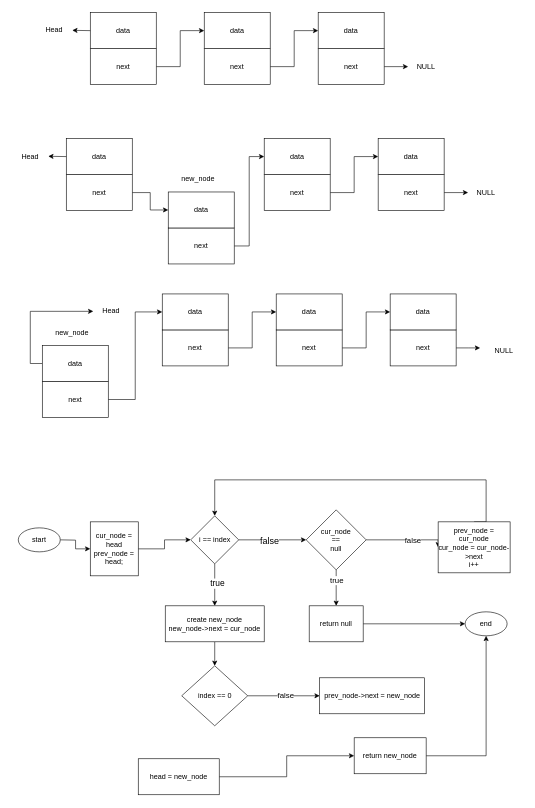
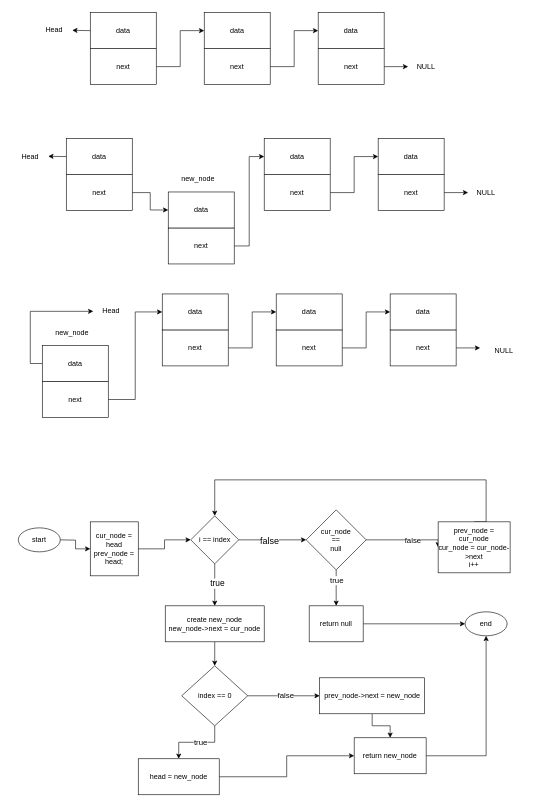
  <mxCell id="0" />
  <mxCell id="1" parent="0" />
  <mxCell id="2" style="edgeStyle=orthogonalEdgeStyle;rounded=0;orthogonalLoop=1;jettySize=auto;html=1;exitX=1;exitY=0.5;exitDx=0;exitDy=0;entryX=0;entryY=0.5;entryDx=0;entryDy=0;" edge="1" parent="1" source="3" target="16"><mxGeometry relative="1" as="geometry" /></mxCell>
  <mxCell id="3" value="next" style="rounded=0;whiteSpace=wrap;html=1;" vertex="1" parent="1"><mxGeometry x="110" y="290" width="110" height="60" as="geometry" /></mxCell>
  <mxCell id="4" value="data" style="rounded=0;whiteSpace=wrap;html=1;" vertex="1" parent="1"><mxGeometry x="110" y="230" width="110" height="60" as="geometry" /></mxCell>
  <mxCell id="5" style="edgeStyle=orthogonalEdgeStyle;rounded=0;orthogonalLoop=1;jettySize=auto;html=1;exitX=1;exitY=0.5;exitDx=0;exitDy=0;entryX=0;entryY=0.5;entryDx=0;entryDy=0;" edge="1" parent="1" source="6" target="10"><mxGeometry relative="1" as="geometry" /></mxCell>
  <mxCell id="6" value="next" style="rounded=0;whiteSpace=wrap;html=1;" vertex="1" parent="1"><mxGeometry x="440" y="290" width="110" height="60" as="geometry" /></mxCell>
  <mxCell id="7" value="data" style="rounded=0;whiteSpace=wrap;html=1;" vertex="1" parent="1"><mxGeometry x="440" y="230" width="110" height="60" as="geometry" /></mxCell>
  <mxCell id="8" style="edgeStyle=orthogonalEdgeStyle;rounded=0;orthogonalLoop=1;jettySize=auto;html=1;exitX=1;exitY=0.5;exitDx=0;exitDy=0;" edge="1" parent="1" source="9" target="11"><mxGeometry relative="1" as="geometry"><mxPoint x="810" y="320" as="targetPoint" /></mxGeometry></mxCell>
  <mxCell id="9" value="next" style="rounded=0;whiteSpace=wrap;html=1;" vertex="1" parent="1"><mxGeometry x="630" y="290" width="110" height="60" as="geometry" /></mxCell>
  <mxCell id="10" value="data" style="rounded=0;whiteSpace=wrap;html=1;" vertex="1" parent="1"><mxGeometry x="630" y="230" width="110" height="60" as="geometry" /></mxCell>
  <mxCell id="11" value="NULL" style="text;html=1;strokeColor=none;fillColor=none;align=center;verticalAlign=middle;whiteSpace=wrap;rounded=0;" vertex="1" parent="1"><mxGeometry x="780" y="305" width="60" height="30" as="geometry" /></mxCell>
  <mxCell id="12" value="" style="endArrow=classic;html=1;rounded=0;exitX=0;exitY=0.5;exitDx=0;exitDy=0;" edge="1" parent="1" source="4"><mxGeometry width="50" height="50" relative="1" as="geometry"><mxPoint x="350" y="379" as="sourcePoint" /><mxPoint x="80" y="259.5" as="targetPoint" /></mxGeometry></mxCell>
  <mxCell id="13" value="Head" style="text;html=1;strokeColor=none;fillColor=none;align=center;verticalAlign=middle;whiteSpace=wrap;rounded=0;" vertex="1" parent="1"><mxGeometry x="20" y="245" width="60" height="30" as="geometry" /></mxCell>
  <mxCell id="14" style="edgeStyle=orthogonalEdgeStyle;rounded=0;orthogonalLoop=1;jettySize=auto;html=1;exitX=1;exitY=0.5;exitDx=0;exitDy=0;entryX=0;entryY=0.5;entryDx=0;entryDy=0;" edge="1" parent="1" source="15" target="7"><mxGeometry relative="1" as="geometry" /></mxCell>
  <mxCell id="15" value="next" style="rounded=0;whiteSpace=wrap;html=1;" vertex="1" parent="1"><mxGeometry x="280" y="379" width="110" height="60" as="geometry" /></mxCell>
  <mxCell id="16" value="data" style="rounded=0;whiteSpace=wrap;html=1;" vertex="1" parent="1"><mxGeometry x="280" y="319" width="110" height="60" as="geometry" /></mxCell>
  <mxCell id="17" style="edgeStyle=orthogonalEdgeStyle;rounded=0;orthogonalLoop=1;jettySize=auto;html=1;exitX=1;exitY=0.5;exitDx=0;exitDy=0;entryX=0;entryY=0.5;entryDx=0;entryDy=0;" edge="1" parent="1" source="18" target="22"><mxGeometry relative="1" as="geometry" /></mxCell>
  <mxCell id="18" value="next" style="rounded=0;whiteSpace=wrap;html=1;" vertex="1" parent="1"><mxGeometry x="150" y="80" width="110" height="60" as="geometry" /></mxCell>
  <mxCell id="19" value="data" style="rounded=0;whiteSpace=wrap;html=1;" vertex="1" parent="1"><mxGeometry x="150" y="20" width="110" height="60" as="geometry" /></mxCell>
  <mxCell id="20" style="edgeStyle=orthogonalEdgeStyle;rounded=0;orthogonalLoop=1;jettySize=auto;html=1;exitX=1;exitY=0.5;exitDx=0;exitDy=0;entryX=0;entryY=0.5;entryDx=0;entryDy=0;" edge="1" parent="1" source="21" target="25"><mxGeometry relative="1" as="geometry" /></mxCell>
  <mxCell id="21" value="next" style="rounded=0;whiteSpace=wrap;html=1;" vertex="1" parent="1"><mxGeometry x="340" y="80" width="110" height="60" as="geometry" /></mxCell>
  <mxCell id="22" value="data" style="rounded=0;whiteSpace=wrap;html=1;" vertex="1" parent="1"><mxGeometry x="340" y="20" width="110" height="60" as="geometry" /></mxCell>
  <mxCell id="23" style="edgeStyle=orthogonalEdgeStyle;rounded=0;orthogonalLoop=1;jettySize=auto;html=1;exitX=1;exitY=0.5;exitDx=0;exitDy=0;" edge="1" parent="1" source="24" target="26"><mxGeometry relative="1" as="geometry"><mxPoint x="710" y="110" as="targetPoint" /></mxGeometry></mxCell>
  <mxCell id="24" value="next" style="rounded=0;whiteSpace=wrap;html=1;" vertex="1" parent="1"><mxGeometry x="530" y="80" width="110" height="60" as="geometry" /></mxCell>
  <mxCell id="25" value="data" style="rounded=0;whiteSpace=wrap;html=1;" vertex="1" parent="1"><mxGeometry x="530" y="20" width="110" height="60" as="geometry" /></mxCell>
  <mxCell id="26" value="NULL" style="text;html=1;strokeColor=none;fillColor=none;align=center;verticalAlign=middle;whiteSpace=wrap;rounded=0;" vertex="1" parent="1"><mxGeometry x="680" y="95" width="60" height="30" as="geometry" /></mxCell>
  <mxCell id="27" value="" style="endArrow=classic;html=1;rounded=0;exitX=0;exitY=0.5;exitDx=0;exitDy=0;" edge="1" parent="1" source="19" target="28"><mxGeometry width="50" height="50" relative="1" as="geometry"><mxPoint x="390" y="169" as="sourcePoint" /><mxPoint x="90" y="49" as="targetPoint" /></mxGeometry></mxCell>
  <mxCell id="28" value="Head" style="text;html=1;strokeColor=none;fillColor=none;align=center;verticalAlign=middle;whiteSpace=wrap;rounded=0;" vertex="1" parent="1"><mxGeometry x="60" y="34" width="60" height="30" as="geometry" /></mxCell>
  <mxCell id="29" value="new_node" style="text;html=1;strokeColor=none;fillColor=none;align=center;verticalAlign=middle;whiteSpace=wrap;rounded=0;" vertex="1" parent="1"><mxGeometry x="300" y="283" width="60" height="30" as="geometry" /></mxCell>
  <mxCell id="30" style="edgeStyle=orthogonalEdgeStyle;rounded=0;orthogonalLoop=1;jettySize=auto;html=1;exitX=1;exitY=0.5;exitDx=0;exitDy=0;entryX=0;entryY=0.5;entryDx=0;entryDy=0;" edge="1" parent="1" source="31" target="35"><mxGeometry relative="1" as="geometry" /></mxCell>
  <mxCell id="31" value="next" style="rounded=0;whiteSpace=wrap;html=1;" vertex="1" parent="1"><mxGeometry x="270" y="549" width="110" height="60" as="geometry" /></mxCell>
  <mxCell id="32" value="data" style="rounded=0;whiteSpace=wrap;html=1;" vertex="1" parent="1"><mxGeometry x="270" y="489" width="110" height="60" as="geometry" /></mxCell>
  <mxCell id="33" style="edgeStyle=orthogonalEdgeStyle;rounded=0;orthogonalLoop=1;jettySize=auto;html=1;exitX=1;exitY=0.5;exitDx=0;exitDy=0;entryX=0;entryY=0.5;entryDx=0;entryDy=0;" edge="1" parent="1" source="34" target="38"><mxGeometry relative="1" as="geometry" /></mxCell>
  <mxCell id="34" value="next" style="rounded=0;whiteSpace=wrap;html=1;" vertex="1" parent="1"><mxGeometry x="460" y="549" width="110" height="60" as="geometry" /></mxCell>
  <mxCell id="35" value="data" style="rounded=0;whiteSpace=wrap;html=1;" vertex="1" parent="1"><mxGeometry x="460" y="489" width="110" height="60" as="geometry" /></mxCell>
  <mxCell id="36" style="edgeStyle=orthogonalEdgeStyle;rounded=0;orthogonalLoop=1;jettySize=auto;html=1;exitX=1;exitY=0.5;exitDx=0;exitDy=0;" edge="1" parent="1" source="37"><mxGeometry relative="1" as="geometry"><mxPoint x="800" y="579" as="targetPoint" /></mxGeometry></mxCell>
  <mxCell id="37" value="next" style="rounded=0;whiteSpace=wrap;html=1;" vertex="1" parent="1"><mxGeometry x="650" y="549" width="110" height="60" as="geometry" /></mxCell>
  <mxCell id="38" value="data" style="rounded=0;whiteSpace=wrap;html=1;" vertex="1" parent="1"><mxGeometry x="650" y="489" width="110" height="60" as="geometry" /></mxCell>
  <mxCell id="39" value="NULL" style="text;html=1;strokeColor=none;fillColor=none;align=center;verticalAlign=middle;whiteSpace=wrap;rounded=0;" vertex="1" parent="1"><mxGeometry x="810" y="569" width="60" height="30" as="geometry" /></mxCell>
  <mxCell id="40" value="Head" style="text;html=1;strokeColor=none;fillColor=none;align=center;verticalAlign=middle;whiteSpace=wrap;rounded=0;" vertex="1" parent="1"><mxGeometry x="155" y="503" width="60" height="30" as="geometry" /></mxCell>
  <mxCell id="41" style="edgeStyle=orthogonalEdgeStyle;rounded=0;orthogonalLoop=1;jettySize=auto;html=1;exitX=1;exitY=0.5;exitDx=0;exitDy=0;entryX=0;entryY=0.5;entryDx=0;entryDy=0;" edge="1" parent="1" source="42" target="32"><mxGeometry relative="1" as="geometry"><mxPoint x="260" y="664.571" as="targetPoint" /></mxGeometry></mxCell>
  <mxCell id="42" value="next" style="rounded=0;whiteSpace=wrap;html=1;" vertex="1" parent="1"><mxGeometry x="70" y="635" width="110" height="60" as="geometry" /></mxCell>
  <mxCell id="43" style="edgeStyle=orthogonalEdgeStyle;rounded=0;orthogonalLoop=1;jettySize=auto;html=1;exitX=0;exitY=0.5;exitDx=0;exitDy=0;entryX=0;entryY=0.5;entryDx=0;entryDy=0;" edge="1" parent="1" source="44" target="40"><mxGeometry relative="1" as="geometry" /></mxCell>
  <mxCell id="44" value="data" style="rounded=0;whiteSpace=wrap;html=1;" vertex="1" parent="1"><mxGeometry x="70" y="575" width="110" height="60" as="geometry" /></mxCell>
  <mxCell id="45" value="new_node" style="text;html=1;strokeColor=none;fillColor=none;align=center;verticalAlign=middle;whiteSpace=wrap;rounded=0;" vertex="1" parent="1"><mxGeometry x="90" y="539" width="60" height="30" as="geometry" /></mxCell>
  <mxCell id="46" style="edgeStyle=orthogonalEdgeStyle;rounded=0;orthogonalLoop=1;jettySize=auto;html=1;exitX=1;exitY=0.5;exitDx=0;exitDy=0;entryX=0;entryY=0.5;entryDx=0;entryDy=0;" edge="1" parent="1" target="49"><mxGeometry relative="1" as="geometry"><mxPoint x="100" y="899" as="sourcePoint" /></mxGeometry></mxCell>
  <mxCell id="47" value="start" style="ellipse;whiteSpace=wrap;html=1;" vertex="1" parent="1"><mxGeometry x="30" y="879" width="70" height="40" as="geometry" /></mxCell>
  <mxCell id="48" style="edgeStyle=orthogonalEdgeStyle;rounded=0;orthogonalLoop=1;jettySize=auto;html=1;exitX=1;exitY=0.5;exitDx=0;exitDy=0;entryX=0;entryY=0.5;entryDx=0;entryDy=0;" edge="1" parent="1" source="49" target="54"><mxGeometry relative="1" as="geometry" /></mxCell>
  <mxCell id="49" value="cur_node = head&lt;br&gt;prev_node = head;" style="rounded=0;whiteSpace=wrap;html=1;" vertex="1" parent="1"><mxGeometry x="150" y="869" width="80" height="90" as="geometry" /></mxCell>
  <mxCell id="50" style="edgeStyle=orthogonalEdgeStyle;rounded=0;orthogonalLoop=1;jettySize=auto;html=1;exitX=1;exitY=0.5;exitDx=0;exitDy=0;entryX=0;entryY=0.5;entryDx=0;entryDy=0;" edge="1" parent="1" source="54" target="63"><mxGeometry relative="1" as="geometry" /></mxCell>
  <mxCell id="51" value="&lt;font style=&quot;font-size: 15px;&quot;&gt;false&lt;/font&gt;" style="edgeLabel;html=1;align=center;verticalAlign=middle;resizable=0;points=[];" vertex="1" connectable="0" parent="50"><mxGeometry x="-0.113" relative="1" as="geometry"><mxPoint x="1" as="offset" /></mxGeometry></mxCell>
  <mxCell id="52" style="edgeStyle=orthogonalEdgeStyle;rounded=0;orthogonalLoop=1;jettySize=auto;html=1;exitX=0.5;exitY=1;exitDx=0;exitDy=0;entryX=0.5;entryY=0;entryDx=0;entryDy=0;" edge="1" parent="1" source="54" target="56"><mxGeometry relative="1" as="geometry" /></mxCell>
  <mxCell id="53" value="&lt;font style=&quot;font-size: 14px;&quot;&gt;true&lt;/font&gt;" style="edgeLabel;html=1;align=center;verticalAlign=middle;resizable=0;points=[];" vertex="1" connectable="0" parent="52"><mxGeometry x="-0.094" y="4" relative="1" as="geometry"><mxPoint as="offset" /></mxGeometry></mxCell>
  <mxCell id="54" value="i == index" style="rhombus;whiteSpace=wrap;html=1;" vertex="1" parent="1"><mxGeometry x="317.5" y="859" width="80" height="80" as="geometry" /></mxCell>
  <mxCell id="55" style="edgeStyle=orthogonalEdgeStyle;rounded=0;orthogonalLoop=1;jettySize=auto;html=1;exitX=0.5;exitY=1;exitDx=0;exitDy=0;entryX=0.5;entryY=0;entryDx=0;entryDy=0;" edge="1" parent="1" source="56" target="68"><mxGeometry relative="1" as="geometry" /></mxCell>
  <mxCell id="56" value="create new_node&lt;br&gt;new_node-&amp;gt;next = cur_node" style="rounded=0;whiteSpace=wrap;html=1;" vertex="1" parent="1"><mxGeometry x="275" y="1009" width="165" height="60" as="geometry" /></mxCell>
  <mxCell id="57" style="edgeStyle=orthogonalEdgeStyle;rounded=0;orthogonalLoop=1;jettySize=auto;html=1;exitX=1;exitY=0.5;exitDx=0;exitDy=0;entryX=0;entryY=0.5;entryDx=0;entryDy=0;" edge="1" parent="1" source="58" target="75"><mxGeometry relative="1" as="geometry" /></mxCell>
  <mxCell id="58" value="return null" style="rounded=0;whiteSpace=wrap;html=1;" vertex="1" parent="1"><mxGeometry x="515" y="1009" width="90" height="60" as="geometry" /></mxCell>
  <mxCell id="59" style="edgeStyle=orthogonalEdgeStyle;rounded=0;orthogonalLoop=1;jettySize=auto;html=1;exitX=1;exitY=0.5;exitDx=0;exitDy=0;entryX=0;entryY=0.5;entryDx=0;entryDy=0;" edge="1" parent="1" source="63" target="74"><mxGeometry relative="1" as="geometry"><Array as="points"><mxPoint x="680" y="899" /><mxPoint x="680" y="899" /></Array></mxGeometry></mxCell>
  <mxCell id="60" value="&lt;font style=&quot;font-size: 13px;&quot;&gt;false&lt;/font&gt;" style="edgeLabel;html=1;align=center;verticalAlign=middle;resizable=0;points=[];" vertex="1" connectable="0" parent="59"><mxGeometry x="0.164" y="-4" relative="1" as="geometry"><mxPoint y="-4" as="offset" /></mxGeometry></mxCell>
  <mxCell id="61" value="" style="edgeStyle=orthogonalEdgeStyle;rounded=0;orthogonalLoop=1;jettySize=auto;html=1;" edge="1" parent="1" source="63" target="58"><mxGeometry relative="1" as="geometry" /></mxCell>
  <mxCell id="62" value="&lt;font style=&quot;font-size: 13px;&quot;&gt;true&lt;/font&gt;" style="edgeLabel;html=1;align=center;verticalAlign=middle;resizable=0;points=[];" vertex="1" connectable="0" parent="61"><mxGeometry x="-0.44" y="3" relative="1" as="geometry"><mxPoint x="-3" as="offset" /></mxGeometry></mxCell>
  <mxCell id="63" value="cur_node&lt;br&gt;==&lt;br&gt;null" style="rhombus;whiteSpace=wrap;html=1;" vertex="1" parent="1"><mxGeometry x="510" y="849" width="100" height="100" as="geometry" /></mxCell>
+ <mxCell id="64" style="edgeStyle=orthogonalEdgeStyle;rounded=0;orthogonalLoop=1;jettySize=auto;html=1;exitX=0.5;exitY=1;exitDx=0;exitDy=0;entryX=0.5;entryY=0;entryDx=0;entryDy=0;" edge="1" parent="1" source="68" target="70"><mxGeometry relative="1" as="geometry" /></mxCell>
+ <mxCell id="65" value="&lt;font style=&quot;font-size: 13px;&quot;&gt;true&lt;/font&gt;" style="edgeLabel;html=1;align=center;verticalAlign=middle;resizable=0;points=[];" vertex="1" connectable="0" parent="64"><mxGeometry x="-0.1" relative="1" as="geometry"><mxPoint as="offset" /></mxGeometry></mxCell>
  <mxCell id="66" style="edgeStyle=orthogonalEdgeStyle;rounded=0;orthogonalLoop=1;jettySize=auto;html=1;exitX=1;exitY=0.5;exitDx=0;exitDy=0;" edge="1" parent="1" source="68" target="72"><mxGeometry relative="1" as="geometry" /></mxCell>
  <mxCell id="67" value="&lt;font style=&quot;font-size: 13px;&quot;&gt;false&lt;/font&gt;" style="edgeLabel;html=1;align=center;verticalAlign=middle;resizable=0;points=[];" vertex="1" connectable="0" parent="66"><mxGeometry x="0.058" y="2" relative="1" as="geometry"><mxPoint as="offset" /></mxGeometry></mxCell>
  <mxCell id="68" value="index == 0" style="rhombus;whiteSpace=wrap;html=1;" vertex="1" parent="1"><mxGeometry x="302.5" y="1109" width="110" height="100" as="geometry" /></mxCell>
  <mxCell id="69" value="" style="edgeStyle=orthogonalEdgeStyle;rounded=0;orthogonalLoop=1;jettySize=auto;html=1;" edge="1" parent="1" source="70" target="77"><mxGeometry relative="1" as="geometry" /></mxCell>
  <mxCell id="70" value="head = new_node" style="rounded=0;whiteSpace=wrap;html=1;" vertex="1" parent="1"><mxGeometry x="230" y="1264" width="135" height="60" as="geometry" /></mxCell>
+ <mxCell id="71" value="" style="edgeStyle=orthogonalEdgeStyle;rounded=0;orthogonalLoop=1;jettySize=auto;html=1;" edge="1" parent="1" source="72" target="77"><mxGeometry relative="1" as="geometry" /></mxCell>
  <mxCell id="72" value="prev_node-&amp;gt;next = new_node" style="rounded=0;whiteSpace=wrap;html=1;" vertex="1" parent="1"><mxGeometry x="532.5" y="1129" width="175" height="60" as="geometry" /></mxCell>
  <mxCell id="73" style="edgeStyle=orthogonalEdgeStyle;rounded=0;orthogonalLoop=1;jettySize=auto;html=1;exitX=0.5;exitY=0;exitDx=0;exitDy=0;entryX=0.5;entryY=0;entryDx=0;entryDy=0;" edge="1" parent="1" source="74" target="54"><mxGeometry relative="1" as="geometry"><Array as="points"><mxPoint x="810" y="799" /><mxPoint x="358" y="799" /></Array></mxGeometry></mxCell>
  <mxCell id="74" value="prev_node = cur_node&lt;br&gt;cur_node = cur_node-&amp;gt;next&lt;br&gt;i++" style="rounded=0;whiteSpace=wrap;html=1;" vertex="1" parent="1"><mxGeometry x="730" y="869" width="120" height="85" as="geometry" /></mxCell>
  <mxCell id="75" value="end" style="ellipse;whiteSpace=wrap;html=1;" vertex="1" parent="1"><mxGeometry x="775" y="1019" width="70" height="40" as="geometry" /></mxCell>
  <mxCell id="76" style="edgeStyle=orthogonalEdgeStyle;rounded=0;orthogonalLoop=1;jettySize=auto;html=1;exitX=1;exitY=0.5;exitDx=0;exitDy=0;entryX=0.5;entryY=1;entryDx=0;entryDy=0;" edge="1" parent="1" source="77" target="75"><mxGeometry relative="1" as="geometry" /></mxCell>
  <mxCell id="77" value="return new_node" style="whiteSpace=wrap;html=1;rounded=0;" vertex="1" parent="1"><mxGeometry x="590" y="1229" width="120" height="60" as="geometry" /></mxCell>
